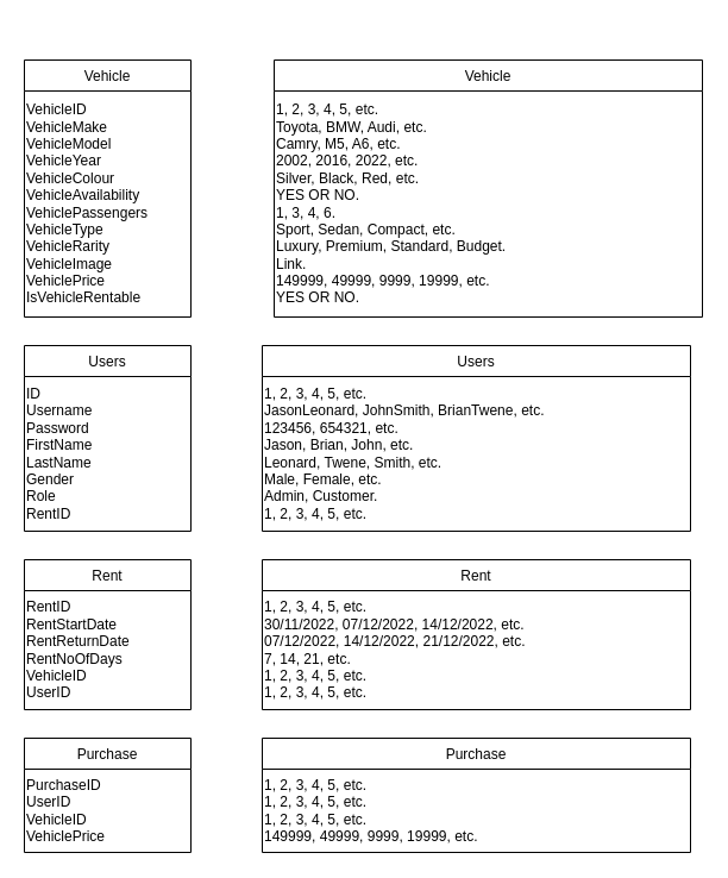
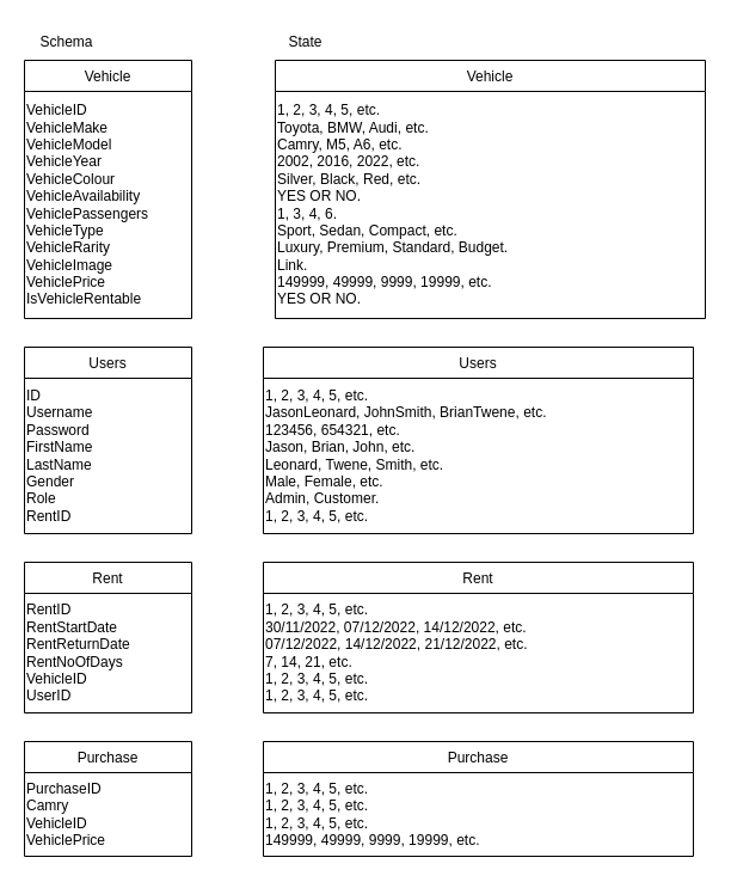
  <mxCell id="0" />
  <mxCell id="1" parent="0" />
  <mxCell id="2" value="Vehicle" style="swimlane;fontStyle=0;childLayout=stackLayout;horizontal=1;startSize=26;fillColor=none;horizontalStack=0;resizeParent=1;resizeParentMax=0;resizeLast=0;collapsible=1;marginBottom=0;" parent="1" vertex="1"><mxGeometry x="20" y="50" width="140" height="216" as="geometry" /></mxCell>
  <mxCell id="3" value="VehicleID&lt;br&gt;VehicleMake&lt;br&gt;VehicleModel&lt;br&gt;VehicleYear&lt;br&gt;VehicleColour&lt;br&gt;VehicleAvailability&lt;br&gt;VehiclePassengers&lt;br&gt;VehicleType&lt;br&gt;VehicleRarity&lt;br&gt;VehicleImage&lt;br&gt;VehiclePrice&lt;br&gt;IsVehicleRentable" style="text;html=1;align=left;verticalAlign=middle;resizable=0;points=[];autosize=1;strokeColor=none;fillColor=none;" parent="2" vertex="1"><mxGeometry y="26" width="140" height="190" as="geometry" /></mxCell>
  <mxCell id="4" value="Users" style="swimlane;fontStyle=0;childLayout=stackLayout;horizontal=1;startSize=26;fillColor=none;horizontalStack=0;resizeParent=1;resizeParentMax=0;resizeLast=0;collapsible=1;marginBottom=0;" parent="1" vertex="1"><mxGeometry x="20" y="290" width="140" height="156" as="geometry" /></mxCell>
  <mxCell id="5" value="ID&lt;br&gt;Username&lt;br&gt;Password&lt;br&gt;FirstName&lt;br&gt;LastName&lt;br&gt;Gender&lt;br&gt;Role&lt;br&gt;RentID" style="text;html=1;align=left;verticalAlign=middle;resizable=0;points=[];autosize=1;strokeColor=none;fillColor=none;" parent="4" vertex="1"><mxGeometry y="26" width="140" height="130" as="geometry" /></mxCell>
  <mxCell id="6" value="Rent" style="swimlane;fontStyle=0;childLayout=stackLayout;horizontal=1;startSize=26;fillColor=none;horizontalStack=0;resizeParent=1;resizeParentMax=0;resizeLast=0;collapsible=1;marginBottom=0;" parent="1" vertex="1"><mxGeometry x="20" y="470" width="140" height="126" as="geometry" /></mxCell>
  <mxCell id="7" value="RentID&lt;br&gt;RentStartDate&lt;br&gt;RentReturnDate&lt;br&gt;RentNoOfDays&lt;br&gt;VehicleID&lt;br&gt;UserID" style="text;html=1;align=left;verticalAlign=middle;resizable=0;points=[];autosize=1;strokeColor=none;fillColor=none;" parent="6" vertex="1"><mxGeometry y="26" width="140" height="100" as="geometry" /></mxCell>
  <mxCell id="8" value="Purchase" style="swimlane;fontStyle=0;childLayout=stackLayout;horizontal=1;startSize=26;fillColor=none;horizontalStack=0;resizeParent=1;resizeParentMax=0;resizeLast=0;collapsible=1;marginBottom=0;" parent="1" vertex="1"><mxGeometry x="20" y="620" width="140" height="96" as="geometry" /></mxCell>
- <mxCell id="9" value="PurchaseID&lt;br&gt;UserID&lt;br&gt;VehicleID&lt;br&gt;VehiclePrice" style="text;html=1;align=left;verticalAlign=middle;resizable=0;points=[];autosize=1;strokeColor=none;fillColor=none;" parent="8" vertex="1"><mxGeometry y="26" width="140" height="70" as="geometry" /></mxCell>
+ <mxCell id="9" value="PurchaseID&lt;br&gt;Camry&lt;br&gt;VehicleID&lt;br&gt;VehiclePrice" style="text;html=1;align=left;verticalAlign=middle;resizable=0;points=[];autosize=1;strokeColor=none;fillColor=none;" parent="8" vertex="1"><mxGeometry y="26" width="140" height="70" as="geometry" /></mxCell>
+ <mxCell id="10" value="Schema" style="text;html=1;align=center;verticalAlign=middle;resizable=0;points=[];autosize=1;strokeColor=none;fillColor=none;" parent="1" vertex="1"><mxGeometry x="20" y="20" width="70" height="30" as="geometry" /></mxCell>
+ <mxCell id="11" value="State" style="text;html=1;align=center;verticalAlign=middle;resizable=0;points=[];autosize=1;strokeColor=none;fillColor=none;" parent="1" vertex="1"><mxGeometry x="230" y="20" width="50" height="30" as="geometry" /></mxCell>
  <mxCell id="12" value="Vehicle" style="swimlane;fontStyle=0;childLayout=stackLayout;horizontal=1;startSize=26;fillColor=none;horizontalStack=0;resizeParent=1;resizeParentMax=0;resizeLast=0;collapsible=1;marginBottom=0;" parent="1" vertex="1"><mxGeometry x="230" y="50" width="360" height="216" as="geometry" /></mxCell>
  <mxCell id="13" value="1, 2, 3, 4, 5, etc.&lt;br&gt;Toyota, BMW, Audi, etc.&lt;br&gt;Camry, M5, A6, etc.&lt;br&gt;2002, 2016, 2022, etc.&lt;br&gt;Silver, Black, Red, etc.&lt;br&gt;YES OR NO.&lt;br&gt;1, 3, 4, 6.&lt;br&gt;Sport, Sedan, Compact, etc.&lt;br&gt;Luxury, Premium, Standard, Budget.&lt;br&gt;Link.&lt;br&gt;149999, 49999, 9999, 19999, etc.&lt;br&gt;YES OR NO." style="text;html=1;align=left;verticalAlign=middle;resizable=0;points=[];autosize=1;strokeColor=none;fillColor=none;" parent="12" vertex="1"><mxGeometry y="26" width="360" height="190" as="geometry" /></mxCell>
  <mxCell id="14" value="Users" style="swimlane;fontStyle=0;childLayout=stackLayout;horizontal=1;startSize=26;fillColor=none;horizontalStack=0;resizeParent=1;resizeParentMax=0;resizeLast=0;collapsible=1;marginBottom=0;" parent="1" vertex="1"><mxGeometry x="220" y="290" width="360" height="156" as="geometry" /></mxCell>
  <mxCell id="15" value="1, 2, 3, 4, 5, etc.&lt;br&gt;JasonLeonard, JohnSmith, BrianTwene, etc.&lt;br&gt;123456, 654321, etc.&lt;br&gt;Jason, Brian, John, etc.&lt;br&gt;Leonard, Twene, Smith, etc.&lt;br&gt;Male, Female, etc.&lt;br&gt;Admin, Customer.&lt;br&gt;1, 2, 3, 4, 5, etc." style="text;html=1;align=left;verticalAlign=middle;resizable=0;points=[];autosize=1;strokeColor=none;fillColor=none;" parent="14" vertex="1"><mxGeometry y="26" width="360" height="130" as="geometry" /></mxCell>
  <mxCell id="16" value="Purchase" style="swimlane;fontStyle=0;childLayout=stackLayout;horizontal=1;startSize=26;fillColor=none;horizontalStack=0;resizeParent=1;resizeParentMax=0;resizeLast=0;collapsible=1;marginBottom=0;" parent="1" vertex="1"><mxGeometry x="220" y="620" width="360" height="96" as="geometry" /></mxCell>
  <mxCell id="17" value="1, 2, 3, 4, 5, etc.&lt;br&gt;1, 2, 3, 4, 5, etc.&lt;br&gt;1, 2, 3, 4, 5, etc.&lt;br&gt;149999, 49999, 9999, 19999, etc." style="text;html=1;align=left;verticalAlign=middle;resizable=0;points=[];autosize=1;strokeColor=none;fillColor=none;" parent="16" vertex="1"><mxGeometry y="26" width="360" height="70" as="geometry" /></mxCell>
  <mxCell id="18" value="Rent" style="swimlane;fontStyle=0;childLayout=stackLayout;horizontal=1;startSize=26;fillColor=none;horizontalStack=0;resizeParent=1;resizeParentMax=0;resizeLast=0;collapsible=1;marginBottom=0;" parent="1" vertex="1"><mxGeometry x="220" y="470" width="360" height="126" as="geometry" /></mxCell>
  <mxCell id="19" value="1, 2, 3, 4, 5, etc.&lt;br&gt;30/11/2022, 07/12/2022, 14/12/2022, etc.&lt;br&gt;07/12/2022, 14/12/2022, 21/12/2022, etc.&lt;br&gt;7, 14, 21, etc.&lt;br&gt;1, 2, 3, 4, 5, etc.&lt;br&gt;1, 2, 3, 4, 5, etc." style="text;html=1;align=left;verticalAlign=middle;resizable=0;points=[];autosize=1;strokeColor=none;fillColor=none;" parent="18" vertex="1"><mxGeometry y="26" width="360" height="100" as="geometry" /></mxCell>
